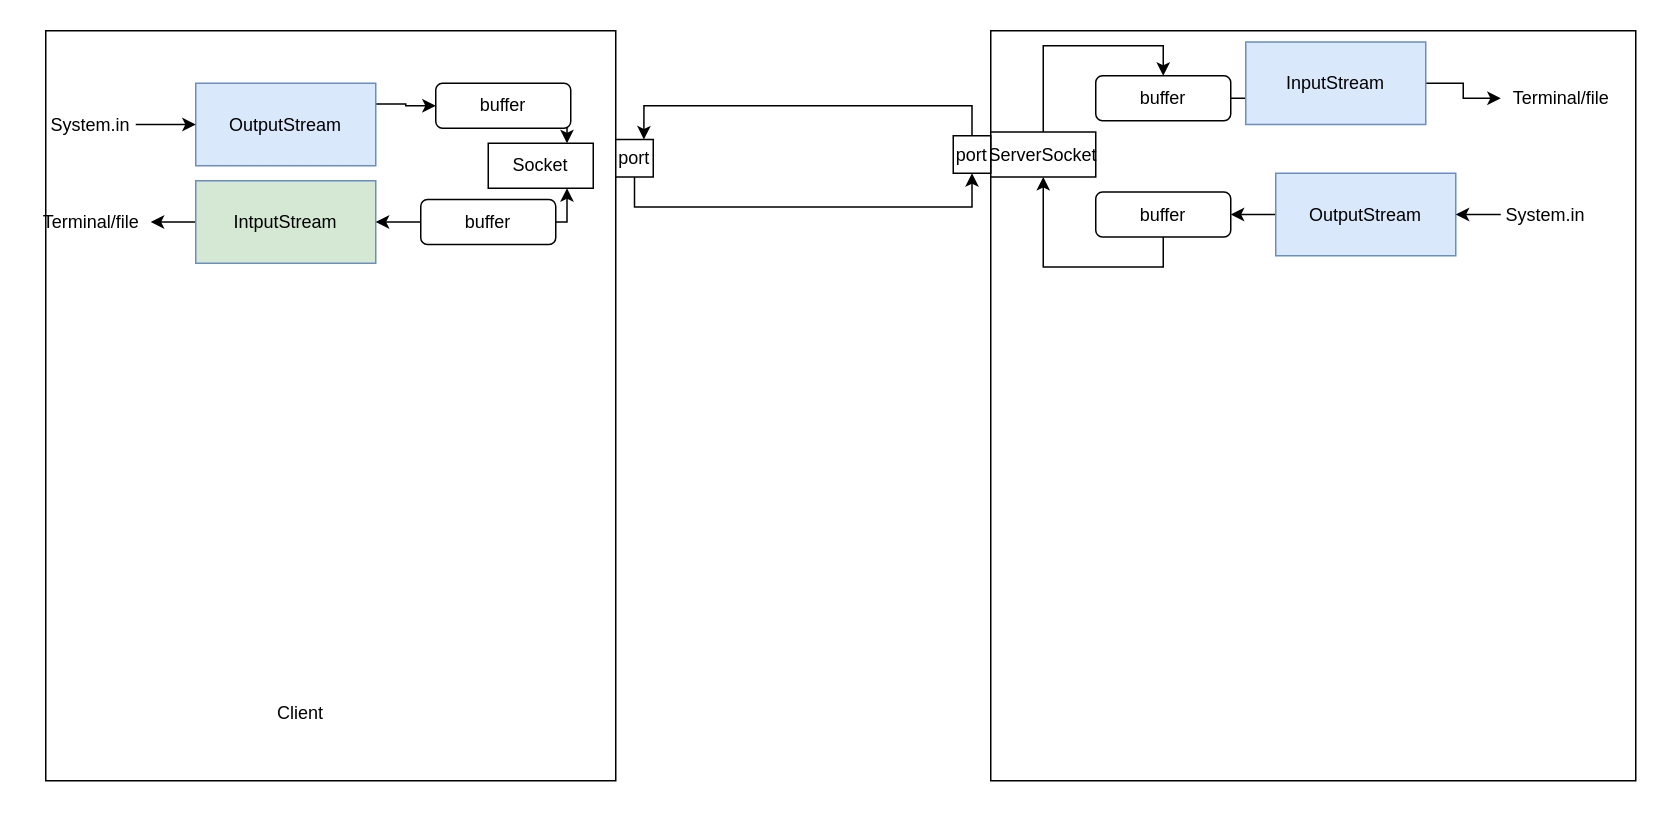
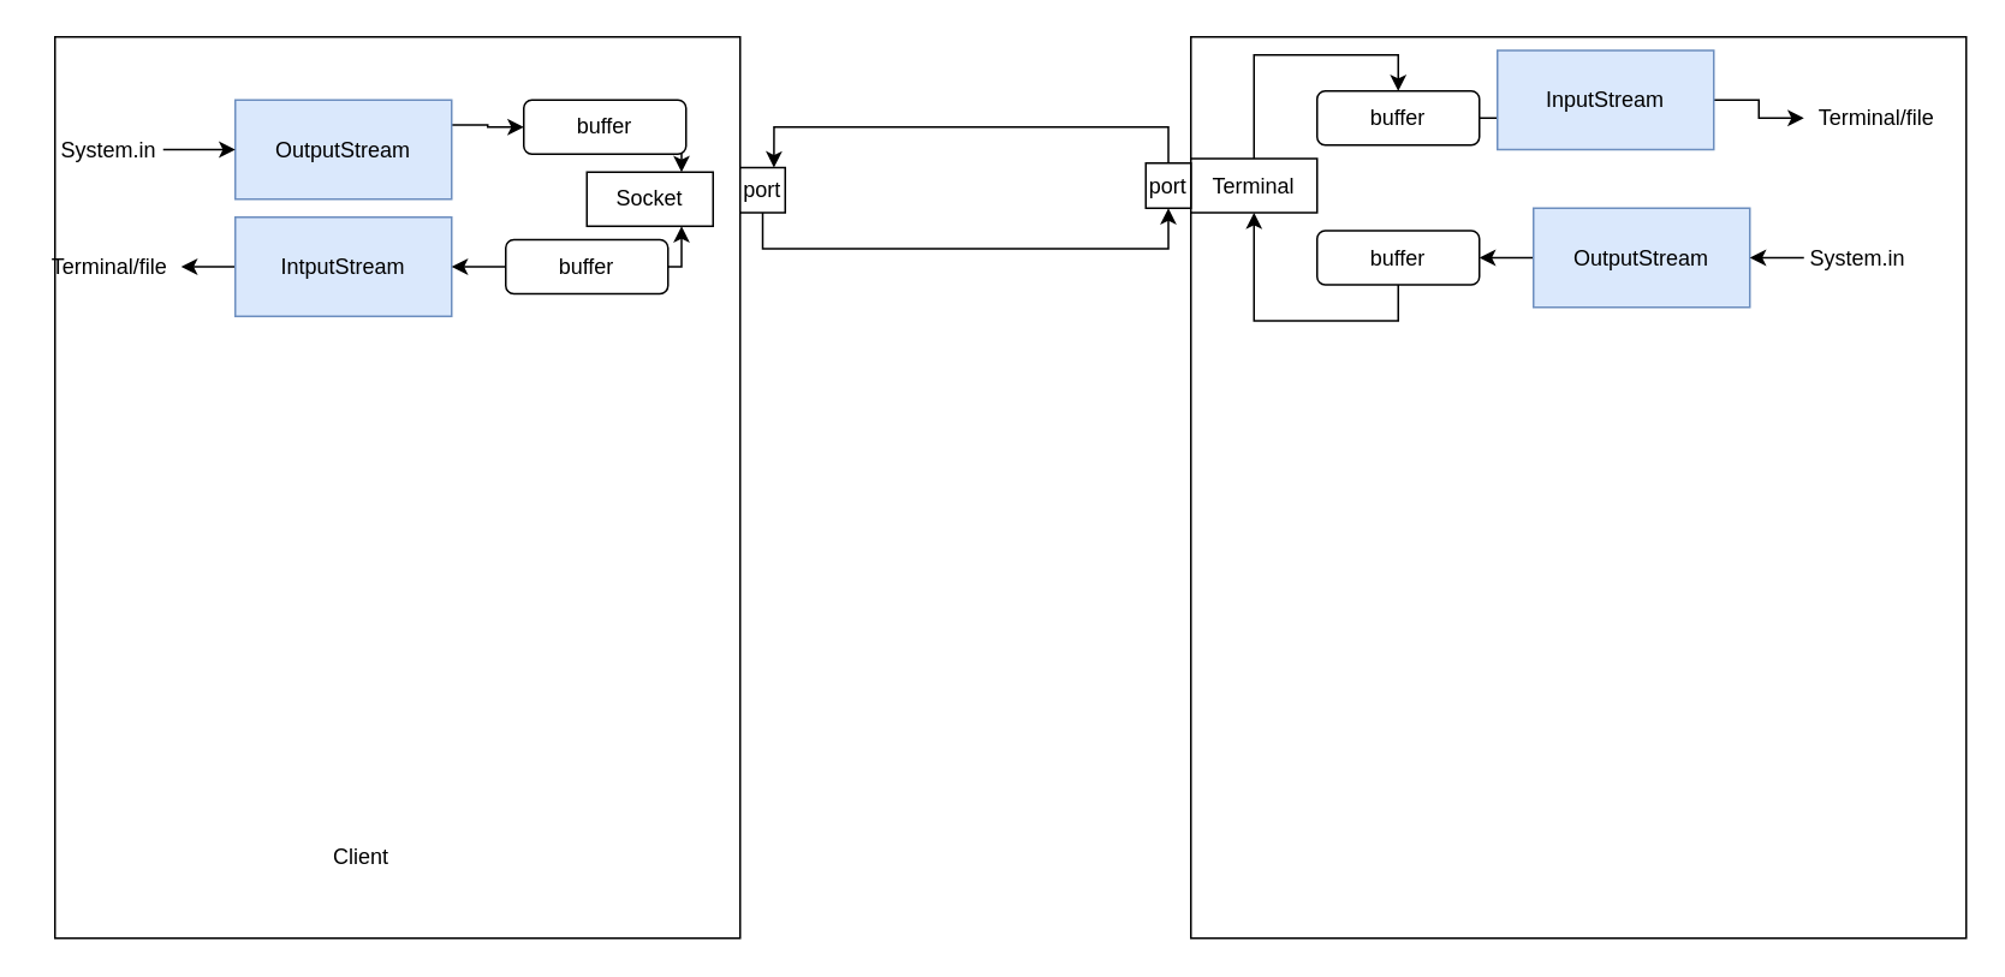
  <mxCell id="0" />
  <mxCell id="1" parent="0" />
  <mxCell id="2" value="" style="rounded=0;whiteSpace=wrap;html=1;" parent="1" vertex="1"><mxGeometry x="30" y="20" width="380" height="500" as="geometry" /></mxCell>
  <mxCell id="3" value="Client" style="text;html=1;strokeColor=none;fillColor=none;align=center;verticalAlign=middle;whiteSpace=wrap;rounded=0;" parent="1" vertex="1"><mxGeometry x="170" y="460" width="60" height="30" as="geometry" /></mxCell>
  <mxCell id="4" value="" style="rounded=0;whiteSpace=wrap;html=1;" parent="1" vertex="1"><mxGeometry x="660" y="20" width="430" height="500" as="geometry" /></mxCell>
  <mxCell id="5" value="Socket" style="rounded=0;whiteSpace=wrap;html=1;" parent="1" vertex="1"><mxGeometry x="325" y="95" width="70" height="30" as="geometry" /></mxCell>
  <mxCell id="6" style="edgeStyle=orthogonalEdgeStyle;rounded=0;orthogonalLoop=1;jettySize=auto;html=1;exitX=0.5;exitY=1;exitDx=0;exitDy=0;entryX=0.5;entryY=1;entryDx=0;entryDy=0;" parent="1" source="7" target="11" edge="1"><mxGeometry relative="1" as="geometry" /></mxCell>
  <mxCell id="7" value="port" style="whiteSpace=wrap;html=1;aspect=fixed;" parent="1" vertex="1"><mxGeometry x="410" y="92.5" width="25" height="25" as="geometry" /></mxCell>
  <mxCell id="8" style="edgeStyle=orthogonalEdgeStyle;rounded=0;orthogonalLoop=1;jettySize=auto;html=1;exitX=0.5;exitY=0;exitDx=0;exitDy=0;entryX=0.5;entryY=0;entryDx=0;entryDy=0;" parent="1" source="9" target="25" edge="1"><mxGeometry relative="1" as="geometry" /></mxCell>
- <mxCell id="9" value="ServerSocket" style="rounded=0;whiteSpace=wrap;html=1;" parent="1" vertex="1"><mxGeometry x="660" y="87.5" width="70" height="30" as="geometry" /></mxCell>
+ <mxCell id="9" value="Terminal" style="rounded=0;whiteSpace=wrap;html=1;" parent="1" vertex="1"><mxGeometry x="660" y="87.5" width="70" height="30" as="geometry" /></mxCell>
  <mxCell id="10" style="edgeStyle=orthogonalEdgeStyle;rounded=0;orthogonalLoop=1;jettySize=auto;html=1;exitX=0.5;exitY=0;exitDx=0;exitDy=0;entryX=0.75;entryY=0;entryDx=0;entryDy=0;" parent="1" source="11" target="7" edge="1"><mxGeometry relative="1" as="geometry" /></mxCell>
  <mxCell id="11" value="port" style="whiteSpace=wrap;html=1;aspect=fixed;" parent="1" vertex="1"><mxGeometry x="635" y="90" width="25" height="25" as="geometry" /></mxCell>
  <mxCell id="12" style="edgeStyle=orthogonalEdgeStyle;rounded=0;orthogonalLoop=1;jettySize=auto;html=1;exitX=1;exitY=0.25;exitDx=0;exitDy=0;entryX=0;entryY=0.5;entryDx=0;entryDy=0;" parent="1" source="13" target="20" edge="1"><mxGeometry relative="1" as="geometry" /></mxCell>
  <mxCell id="13" value="OutputStream" style="rounded=0;whiteSpace=wrap;html=1;fillColor=#dae8fc;strokeColor=#6c8ebf;" parent="1" vertex="1"><mxGeometry x="130" y="55" width="120" height="55" as="geometry" /></mxCell>
  <mxCell id="14" style="edgeStyle=orthogonalEdgeStyle;rounded=0;orthogonalLoop=1;jettySize=auto;html=1;exitX=0;exitY=0.5;exitDx=0;exitDy=0;" parent="1" source="15" target="18" edge="1"><mxGeometry relative="1" as="geometry" /></mxCell>
- <mxCell id="15" value="IntputStream" style="rounded=0;whiteSpace=wrap;html=1;fillColor=#d5e8d4;strokeColor=#6c8ebf;" parent="1" vertex="1"><mxGeometry x="130" y="120" width="120" height="55" as="geometry" /></mxCell>
+ <mxCell id="15" value="IntputStream" style="rounded=0;whiteSpace=wrap;html=1;fillColor=#dae8fc;strokeColor=#6c8ebf;" parent="1" vertex="1"><mxGeometry x="130" y="120" width="120" height="55" as="geometry" /></mxCell>
  <mxCell id="16" value="" style="edgeStyle=orthogonalEdgeStyle;rounded=0;orthogonalLoop=1;jettySize=auto;html=1;" parent="1" source="17" target="13" edge="1"><mxGeometry relative="1" as="geometry" /></mxCell>
  <mxCell id="17" value="System.in" style="text;html=1;strokeColor=none;fillColor=none;align=center;verticalAlign=middle;whiteSpace=wrap;rounded=0;" parent="1" vertex="1"><mxGeometry x="30" y="67.5" width="60" height="30" as="geometry" /></mxCell>
  <mxCell id="18" value="Terminal/file&lt;br&gt;" style="text;html=1;align=center;verticalAlign=middle;resizable=0;points=[];autosize=1;strokeColor=none;fillColor=none;" parent="1" vertex="1"><mxGeometry x="20" y="137.5" width="80" height="20" as="geometry" /></mxCell>
  <mxCell id="19" style="edgeStyle=orthogonalEdgeStyle;rounded=0;orthogonalLoop=1;jettySize=auto;html=1;exitX=1;exitY=0.5;exitDx=0;exitDy=0;entryX=0.75;entryY=0;entryDx=0;entryDy=0;" parent="1" source="20" target="5" edge="1"><mxGeometry relative="1" as="geometry" /></mxCell>
  <mxCell id="20" value="buffer" style="rounded=1;whiteSpace=wrap;html=1;" parent="1" vertex="1"><mxGeometry x="290" y="55" width="90" height="30" as="geometry" /></mxCell>
  <mxCell id="21" value="" style="edgeStyle=orthogonalEdgeStyle;rounded=0;orthogonalLoop=1;jettySize=auto;html=1;" parent="1" source="23" target="15" edge="1"><mxGeometry relative="1" as="geometry" /></mxCell>
  <mxCell id="22" style="edgeStyle=orthogonalEdgeStyle;rounded=0;orthogonalLoop=1;jettySize=auto;html=1;exitX=1;exitY=0.5;exitDx=0;exitDy=0;entryX=0.75;entryY=1;entryDx=0;entryDy=0;" parent="1" source="23" target="5" edge="1"><mxGeometry relative="1" as="geometry" /></mxCell>
  <mxCell id="23" value="buffer" style="rounded=1;whiteSpace=wrap;html=1;" parent="1" vertex="1"><mxGeometry x="280" y="132.5" width="90" height="30" as="geometry" /></mxCell>
  <mxCell id="24" value="" style="edgeStyle=orthogonalEdgeStyle;rounded=0;orthogonalLoop=1;jettySize=auto;html=1;" parent="1" source="25" target="29" edge="1"><mxGeometry relative="1" as="geometry" /></mxCell>
  <mxCell id="25" value="buffer" style="rounded=1;whiteSpace=wrap;html=1;" parent="1" vertex="1"><mxGeometry x="730" y="50" width="90" height="30" as="geometry" /></mxCell>
  <mxCell id="26" style="edgeStyle=orthogonalEdgeStyle;rounded=0;orthogonalLoop=1;jettySize=auto;html=1;exitX=0.5;exitY=1;exitDx=0;exitDy=0;entryX=0.5;entryY=1;entryDx=0;entryDy=0;" parent="1" source="27" target="9" edge="1"><mxGeometry relative="1" as="geometry" /></mxCell>
  <mxCell id="27" value="buffer" style="rounded=1;whiteSpace=wrap;html=1;" parent="1" vertex="1"><mxGeometry x="730" y="127.5" width="90" height="30" as="geometry" /></mxCell>
  <mxCell id="28" value="" style="edgeStyle=orthogonalEdgeStyle;rounded=0;orthogonalLoop=1;jettySize=auto;html=1;" parent="1" source="29" target="34" edge="1"><mxGeometry relative="1" as="geometry" /></mxCell>
  <mxCell id="29" value="InputStream" style="rounded=0;whiteSpace=wrap;html=1;fillColor=#dae8fc;strokeColor=#6c8ebf;" parent="1" vertex="1"><mxGeometry x="830" y="27.5" width="120" height="55" as="geometry" /></mxCell>
  <mxCell id="30" value="" style="edgeStyle=orthogonalEdgeStyle;rounded=0;orthogonalLoop=1;jettySize=auto;html=1;" parent="1" source="31" target="27" edge="1"><mxGeometry relative="1" as="geometry" /></mxCell>
  <mxCell id="31" value="OutputStream" style="rounded=0;whiteSpace=wrap;html=1;fillColor=#dae8fc;strokeColor=#6c8ebf;" parent="1" vertex="1"><mxGeometry x="850" y="115" width="120" height="55" as="geometry" /></mxCell>
  <mxCell id="32" value="" style="edgeStyle=orthogonalEdgeStyle;rounded=0;orthogonalLoop=1;jettySize=auto;html=1;" parent="1" source="33" target="31" edge="1"><mxGeometry relative="1" as="geometry" /></mxCell>
  <mxCell id="33" value="System.in" style="text;html=1;strokeColor=none;fillColor=none;align=center;verticalAlign=middle;whiteSpace=wrap;rounded=0;" parent="1" vertex="1"><mxGeometry x="1000" y="127.5" width="60" height="30" as="geometry" /></mxCell>
  <mxCell id="34" value="Terminal/file&lt;br&gt;" style="text;html=1;align=center;verticalAlign=middle;resizable=0;points=[];autosize=1;strokeColor=none;fillColor=none;" parent="1" vertex="1"><mxGeometry x="1000" y="55" width="80" height="20" as="geometry" /></mxCell>
